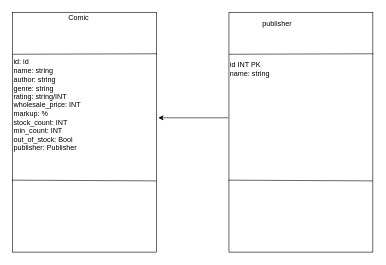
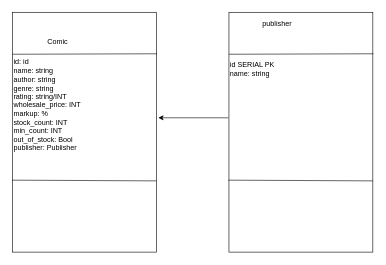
  <mxCell id="0" />
  <mxCell id="1" parent="0" />
  <mxCell id="2" value="" style="rounded=0;whiteSpace=wrap;html=1;" vertex="1" parent="1"><mxGeometry x="20" y="20" width="240" height="400" as="geometry" /></mxCell>
  <mxCell id="3" value="" style="endArrow=none;html=1;entryX=1.004;entryY=0.173;entryDx=0;entryDy=0;entryPerimeter=0;" edge="1" parent="1" target="2"><mxGeometry width="50" height="50" relative="1" as="geometry"><mxPoint x="20" y="90" as="sourcePoint" /><mxPoint x="70" y="40" as="targetPoint" /></mxGeometry></mxCell>
  <mxCell id="4" value="" style="endArrow=none;html=1;exitX=-0.004;exitY=0.7;exitDx=0;exitDy=0;exitPerimeter=0;entryX=1;entryY=0.703;entryDx=0;entryDy=0;entryPerimeter=0;" edge="1" parent="1" source="2" target="2"><mxGeometry width="50" height="50" relative="1" as="geometry"><mxPoint x="330" y="250" as="sourcePoint" /><mxPoint x="380" y="200" as="targetPoint" /></mxGeometry></mxCell>
- <mxCell id="5" value="Comic" style="text;html=1;align=center;verticalAlign=middle;resizable=0;points=[];autosize=1;" vertex="1" parent="1"><mxGeometry x="105" y="20" width="50" height="20" as="geometry" /></mxCell>
+ <mxCell id="5" value="Comic" style="text;html=1;align=center;verticalAlign=middle;resizable=0;points=[];autosize=1;" vertex="1" parent="1"><mxGeometry x="70" y="60" width="50" height="20" as="geometry" /></mxCell>
  <mxCell id="6" value="id: id&lt;br&gt;name: string&lt;br&gt;author: string&lt;br&gt;genre: string&lt;br&gt;rating: string/INT&lt;br&gt;wholesale_price: INT&lt;br&gt;markup: %&lt;br&gt;stock_count: INT&lt;br&gt;min_count: INT&lt;br&gt;out_of_stock: Bool&lt;br&gt;publisher: Publisher&amp;nbsp;" style="text;html=1;align=left;verticalAlign=middle;resizable=0;points=[];autosize=1;" vertex="1" parent="1"><mxGeometry x="20" y="95" width="130" height="160" as="geometry" /></mxCell>
  <mxCell id="7" value="" style="rounded=0;whiteSpace=wrap;html=1;" vertex="1" parent="1"><mxGeometry x="380.96" y="20" width="240" height="400" as="geometry" /></mxCell>
  <mxCell id="8" value="" style="endArrow=none;html=1;entryX=1.004;entryY=0.173;entryDx=0;entryDy=0;entryPerimeter=0;" edge="1" parent="1" target="7"><mxGeometry width="50" height="50" relative="1" as="geometry"><mxPoint x="380.96" y="90" as="sourcePoint" /><mxPoint x="430.96" y="40" as="targetPoint" /></mxGeometry></mxCell>
  <mxCell id="9" value="" style="endArrow=none;html=1;exitX=-0.004;exitY=0.7;exitDx=0;exitDy=0;exitPerimeter=0;entryX=1;entryY=0.703;entryDx=0;entryDy=0;entryPerimeter=0;" edge="1" parent="1" source="7" target="7"><mxGeometry width="50" height="50" relative="1" as="geometry"><mxPoint x="690.96" y="250" as="sourcePoint" /><mxPoint x="740.96" y="200" as="targetPoint" /></mxGeometry></mxCell>
  <mxCell id="10" value="publisher" style="text;html=1;align=center;verticalAlign=middle;resizable=0;points=[];autosize=1;" vertex="1" parent="1"><mxGeometry x="430.96" y="30" width="60" height="20" as="geometry" /></mxCell>
- <mxCell id="11" value="id INT PK&lt;br&gt;name: string&lt;br&gt;" style="text;html=1;align=left;verticalAlign=middle;resizable=0;points=[];autosize=1;" vertex="1" parent="1"><mxGeometry x="380.96" y="100" width="90" height="30" as="geometry" /></mxCell>
+ <mxCell id="11" value="id SERIAL PK&lt;br&gt;name: string&lt;br&gt;" style="text;html=1;align=left;verticalAlign=middle;resizable=0;points=[];autosize=1;" vertex="1" parent="1"><mxGeometry x="380.96" y="100" width="90" height="30" as="geometry" /></mxCell>
  <mxCell id="12" value="" style="endArrow=classic;html=1;entryX=1.013;entryY=0.44;entryDx=0;entryDy=0;entryPerimeter=0;" edge="1" parent="1" target="2"><mxGeometry width="50" height="50" relative="1" as="geometry"><mxPoint x="380" y="196" as="sourcePoint" /><mxPoint x="380" y="230" as="targetPoint" /></mxGeometry></mxCell>
